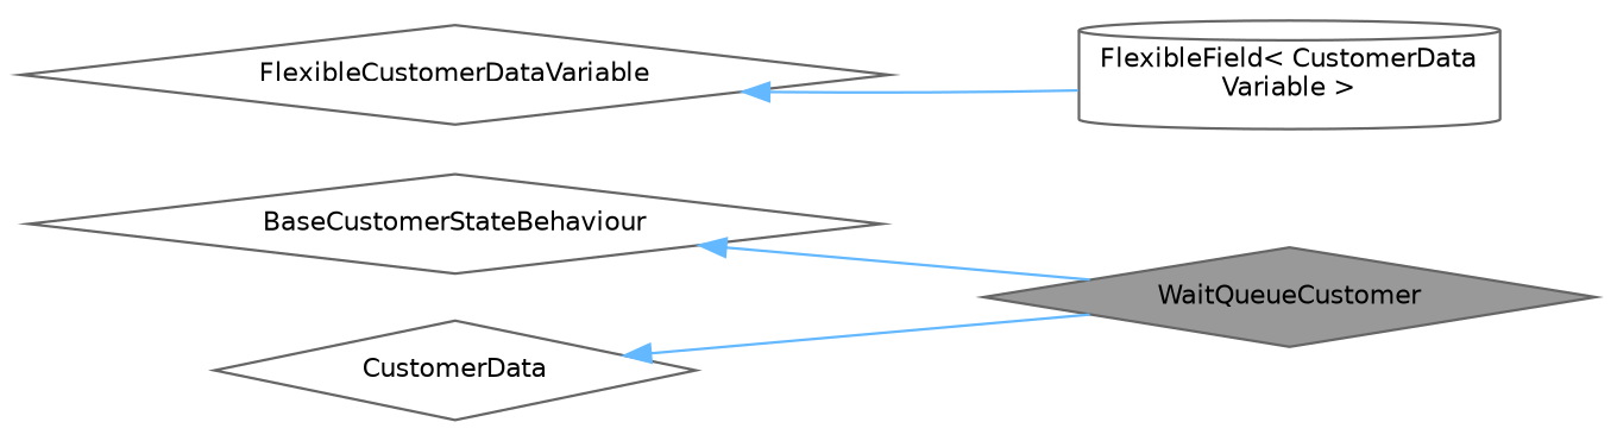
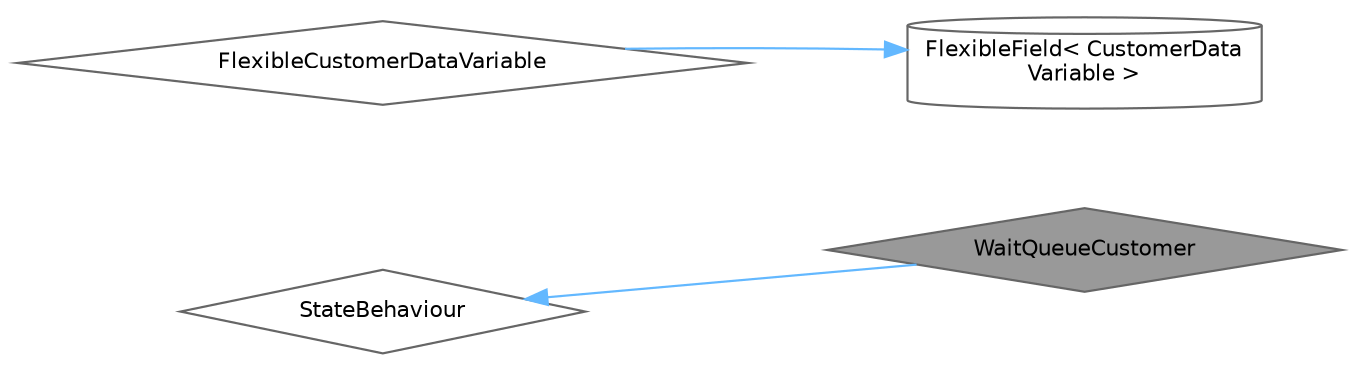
  digraph {
    rankdir=LR
    node [color=gray40 fillcolor=white fontname=Helvetica fontsize=10 shape=diamond style=filled]
    edge [color=steelblue1 dir=back fontname=Helvetica fontsize=10 labelfontname=Helvetica labelfontsize=10 style=solid]
    n1 [fillcolor=grey60 fontcolor=black height=0.2 label=WaitQueueCustomer width=0.4]
-   n2 [height=0.2 label=BaseCustomerStateBehaviour width=0.4]
-   n3 [height=0.2 label=CustomerData width=0.4]
+   n3 [height=0.2 label=StateBehaviour width=0.4]
    n4 [height=0.2 label=FlexibleCustomerDataVariable width=0.4]
    n5 [height=0.2 label="FlexibleField\< CustomerData\lVariable \>" shape=cylinder width=0.4]
-   n2 -> n1
    n3 -> n1
-   n4 -> n5
+   n5 -> n4
  }
